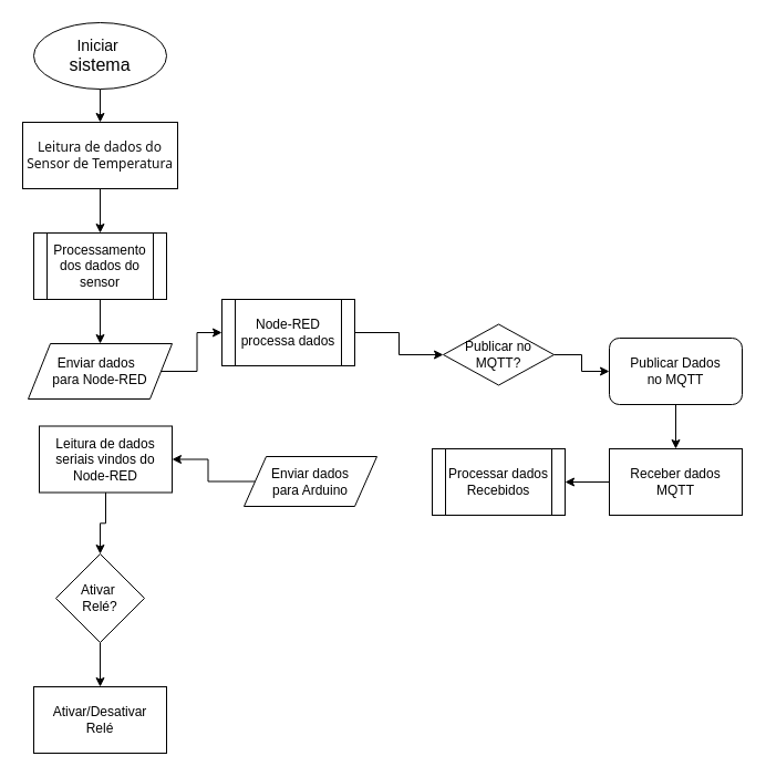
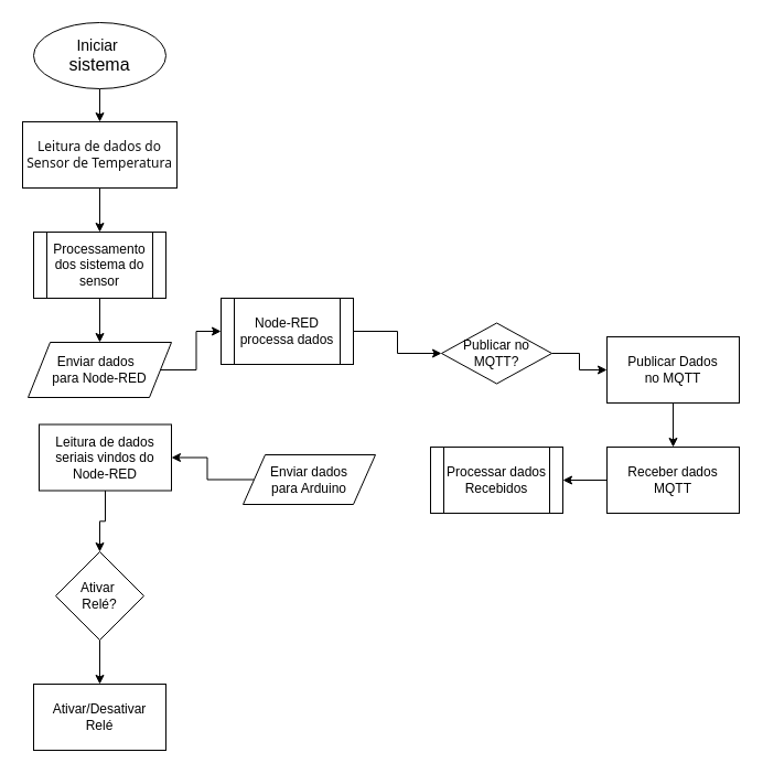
  <mxCell id="0" />
  <mxCell id="1" parent="0" />
  <mxCell id="2" value="" style="edgeStyle=orthogonalEdgeStyle;rounded=0;orthogonalLoop=1;jettySize=auto;html=1;" edge="1" parent="1" source="3" target="5"><mxGeometry relative="1" as="geometry" /></mxCell>
  <mxCell id="3" value="&lt;font style=&quot;font-size: 14px;&quot;&gt;Iniciar&amp;nbsp;&lt;/font&gt;&lt;div&gt;&lt;font size=&quot;3&quot;&gt;sistema&lt;/font&gt;&lt;/div&gt;" style="ellipse;whiteSpace=wrap;html=1;" vertex="1" parent="1"><mxGeometry x="30" y="20" width="120" height="60" as="geometry" /></mxCell>
  <mxCell id="4" value="" style="edgeStyle=orthogonalEdgeStyle;rounded=0;orthogonalLoop=1;jettySize=auto;html=1;" edge="1" parent="1" source="5" target="7"><mxGeometry relative="1" as="geometry" /></mxCell>
  <mxCell id="5" value="&lt;div&gt;&lt;span style=&quot;color: rgb(13, 13, 13); font-family: Söhne, ui-sans-serif, system-ui, -apple-system, &amp;quot;Segoe UI&amp;quot;, Roboto, Ubuntu, Cantarell, &amp;quot;Noto Sans&amp;quot;, sans-serif, &amp;quot;Helvetica Neue&amp;quot;, Arial, &amp;quot;Apple Color Emoji&amp;quot;, &amp;quot;Segoe UI Emoji&amp;quot;, &amp;quot;Segoe UI Symbol&amp;quot;, &amp;quot;Noto Color Emoji&amp;quot;; text-align: left; white-space-collapse: preserve; background-color: rgb(255, 255, 255);&quot;&gt;&lt;font style=&quot;font-size: 12px;&quot;&gt;Leitura de dados do Sensor de Temperatura&lt;/font&gt;&lt;/span&gt;&lt;/div&gt;" style="rounded=0;whiteSpace=wrap;html=1;" vertex="1" parent="1"><mxGeometry x="20" y="110" width="140" height="60" as="geometry" /></mxCell>
  <mxCell id="6" value="" style="edgeStyle=orthogonalEdgeStyle;rounded=0;orthogonalLoop=1;jettySize=auto;html=1;" edge="1" parent="1" source="7" target="9"><mxGeometry relative="1" as="geometry" /></mxCell>
- <mxCell id="7" value="Processamento dos dados do sensor" style="shape=process;whiteSpace=wrap;html=1;backgroundOutline=1;" vertex="1" parent="1"><mxGeometry x="30" y="210" width="120" height="60" as="geometry" /></mxCell>
+ <mxCell id="7" value="Processamento dos sistema do sensor" style="shape=process;whiteSpace=wrap;html=1;backgroundOutline=1;" vertex="1" parent="1"><mxGeometry x="30" y="210" width="120" height="60" as="geometry" /></mxCell>
  <mxCell id="8" value="" style="edgeStyle=orthogonalEdgeStyle;rounded=0;orthogonalLoop=1;jettySize=auto;html=1;" edge="1" parent="1" source="9" target="16"><mxGeometry relative="1" as="geometry" /></mxCell>
  <mxCell id="9" value="&lt;div&gt;Enviar dados&amp;nbsp;&lt;span style=&quot;background-color: initial;&quot;&gt;&amp;nbsp;&lt;/span&gt;&lt;/div&gt;&lt;div&gt;&lt;span style=&quot;background-color: initial;&quot;&gt;para&amp;nbsp;&lt;/span&gt;&lt;span style=&quot;background-color: initial;&quot;&gt;Node-RED&lt;/span&gt;&lt;/div&gt;" style="shape=parallelogram;perimeter=parallelogramPerimeter;whiteSpace=wrap;html=1;fixedSize=1;" vertex="1" parent="1"><mxGeometry x="25" y="310" width="130" height="50" as="geometry" /></mxCell>
  <mxCell id="10" value="" style="edgeStyle=orthogonalEdgeStyle;rounded=0;orthogonalLoop=1;jettySize=auto;html=1;" edge="1" parent="1" source="11" target="13"><mxGeometry relative="1" as="geometry" /></mxCell>
  <mxCell id="11" value="Leitura de dados seriais vindos do Node-RED" style="whiteSpace=wrap;html=1;" vertex="1" parent="1"><mxGeometry x="35" y="384.5" width="120" height="60" as="geometry" /></mxCell>
  <mxCell id="12" value="" style="edgeStyle=orthogonalEdgeStyle;rounded=0;orthogonalLoop=1;jettySize=auto;html=1;" edge="1" parent="1" source="13" target="14"><mxGeometry relative="1" as="geometry" /></mxCell>
  <mxCell id="13" value="Ativar&amp;nbsp;&lt;div&gt;Relé?&lt;/div&gt;" style="rhombus;whiteSpace=wrap;html=1;" vertex="1" parent="1"><mxGeometry x="50" y="500" width="80" height="80" as="geometry" /></mxCell>
  <mxCell id="14" value="Ativar/Desativar&lt;div&gt;Relé&lt;/div&gt;" style="whiteSpace=wrap;html=1;" vertex="1" parent="1"><mxGeometry x="30" y="620" width="120" height="60" as="geometry" /></mxCell>
  <mxCell id="15" value="" style="edgeStyle=orthogonalEdgeStyle;rounded=0;orthogonalLoop=1;jettySize=auto;html=1;" edge="1" parent="1" source="16" target="18"><mxGeometry relative="1" as="geometry" /></mxCell>
  <mxCell id="16" value="Node-RED processa dados" style="shape=process;whiteSpace=wrap;html=1;backgroundOutline=1;" vertex="1" parent="1"><mxGeometry x="200" y="270" width="120" height="60" as="geometry" /></mxCell>
  <mxCell id="17" value="" style="edgeStyle=orthogonalEdgeStyle;rounded=0;orthogonalLoop=1;jettySize=auto;html=1;" edge="1" parent="1" source="18" target="20"><mxGeometry relative="1" as="geometry" /></mxCell>
  <mxCell id="18" value="Publicar no MQTT?" style="rhombus;whiteSpace=wrap;html=1;" vertex="1" parent="1"><mxGeometry x="400" y="292.5" width="100" height="55" as="geometry" /></mxCell>
  <mxCell id="19" value="" style="edgeStyle=orthogonalEdgeStyle;rounded=0;orthogonalLoop=1;jettySize=auto;html=1;" edge="1" parent="1" source="20" target="22"><mxGeometry relative="1" as="geometry" /></mxCell>
- <mxCell id="20" value="Publicar Dados&lt;div&gt;no MQTT&lt;/div&gt;" style="whiteSpace=wrap;html=1;rounded=1;" vertex="1" parent="1"><mxGeometry x="550" y="305" width="120" height="60" as="geometry" /></mxCell>
+ <mxCell id="20" value="Publicar Dados&lt;div&gt;no MQTT&lt;/div&gt;" style="whiteSpace=wrap;html=1;" vertex="1" parent="1"><mxGeometry x="550" y="305" width="120" height="60" as="geometry" /></mxCell>
  <mxCell id="21" value="" style="edgeStyle=orthogonalEdgeStyle;rounded=0;orthogonalLoop=1;jettySize=auto;html=1;" edge="1" parent="1" source="22" target="23"><mxGeometry relative="1" as="geometry" /></mxCell>
  <mxCell id="22" value="Receber dados MQTT" style="whiteSpace=wrap;html=1;" vertex="1" parent="1"><mxGeometry x="550" y="405" width="120" height="60" as="geometry" /></mxCell>
  <mxCell id="23" value="Processar dados Recebidos" style="shape=process;whiteSpace=wrap;html=1;backgroundOutline=1;" vertex="1" parent="1"><mxGeometry x="390" y="405" width="120" height="60" as="geometry" /></mxCell>
  <mxCell id="24" value="" style="edgeStyle=orthogonalEdgeStyle;rounded=0;orthogonalLoop=1;jettySize=auto;html=1;" edge="1" parent="1" source="25" target="11"><mxGeometry relative="1" as="geometry" /></mxCell>
  <mxCell id="25" value="Enviar dados&lt;div&gt;para Arduino&lt;/div&gt;" style="shape=parallelogram;perimeter=parallelogramPerimeter;whiteSpace=wrap;html=1;fixedSize=1;" vertex="1" parent="1"><mxGeometry x="220" y="412" width="120" height="45" as="geometry" /></mxCell>
